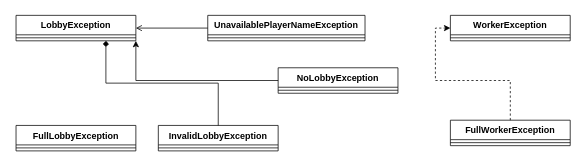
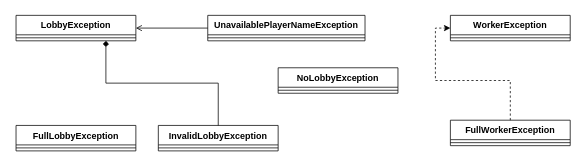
  <mxCell id="0" />
  <mxCell id="1" parent="0" />
  <mxCell id="2" value="LobbyException" style="swimlane;fontStyle=1;align=center;verticalAlign=top;childLayout=stackLayout;horizontal=1;startSize=26;horizontalStack=0;resizeParent=1;resizeParentMax=0;resizeLast=0;collapsible=1;marginBottom=0;html=0;" vertex="1" parent="1"><mxGeometry x="20" y="20" width="160" height="34" as="geometry" /></mxCell>
  <mxCell id="3" value="" style="line;strokeWidth=1;fillColor=none;align=left;verticalAlign=middle;spacingTop=-1;spacingLeft=3;spacingRight=3;rotatable=0;labelPosition=right;points=[];portConstraint=eastwest;" vertex="1" parent="2"><mxGeometry y="26" width="160" height="8" as="geometry" /></mxCell>
  <mxCell id="4" value="UnavailablePlayerNameException" style="swimlane;fontStyle=1;align=center;verticalAlign=top;childLayout=stackLayout;horizontal=1;startSize=26;horizontalStack=0;resizeParent=1;resizeParentMax=0;resizeLast=0;collapsible=1;marginBottom=0;html=0;" vertex="1" parent="1"><mxGeometry x="276" y="20" width="210" height="34" as="geometry" /></mxCell>
  <mxCell id="5" value="" style="line;strokeWidth=1;fillColor=none;align=left;verticalAlign=middle;spacingTop=-1;spacingLeft=3;spacingRight=3;rotatable=0;labelPosition=right;points=[];portConstraint=eastwest;" vertex="1" parent="4"><mxGeometry y="26" width="210" height="8" as="geometry" /></mxCell>
  <mxCell id="6" value="WorkerException" style="swimlane;fontStyle=1;align=center;verticalAlign=top;childLayout=stackLayout;horizontal=1;startSize=26;horizontalStack=0;resizeParent=1;resizeParentMax=0;resizeLast=0;collapsible=1;marginBottom=0;html=0;" vertex="1" parent="1"><mxGeometry x="600" y="20" width="160" height="34" as="geometry" /></mxCell>
  <mxCell id="7" value="" style="line;strokeWidth=1;fillColor=none;align=left;verticalAlign=middle;spacingTop=-1;spacingLeft=3;spacingRight=3;rotatable=0;labelPosition=right;points=[];portConstraint=eastwest;" vertex="1" parent="6"><mxGeometry y="26" width="160" height="8" as="geometry" /></mxCell>
  <mxCell id="8" value="FullLobbyException" style="swimlane;fontStyle=1;align=center;verticalAlign=top;childLayout=stackLayout;horizontal=1;startSize=26;horizontalStack=0;resizeParent=1;resizeParentMax=0;resizeLast=0;collapsible=1;marginBottom=0;html=0;" vertex="1" parent="1"><mxGeometry x="20" y="167" width="160" height="34" as="geometry" /></mxCell>
  <mxCell id="9" value="" style="line;strokeWidth=1;fillColor=none;align=left;verticalAlign=middle;spacingTop=-1;spacingLeft=3;spacingRight=3;rotatable=0;labelPosition=right;points=[];portConstraint=eastwest;" vertex="1" parent="8"><mxGeometry y="26" width="160" height="8" as="geometry" /></mxCell>
  <mxCell id="10" value="InvalidLobbyException" style="swimlane;fontStyle=1;align=center;verticalAlign=top;childLayout=stackLayout;horizontal=1;startSize=26;horizontalStack=0;resizeParent=1;resizeParentMax=0;resizeLast=0;collapsible=1;marginBottom=0;html=0;" vertex="1" parent="1"><mxGeometry x="210" y="167" width="160" height="34" as="geometry" /></mxCell>
  <mxCell id="11" value="" style="line;strokeWidth=1;fillColor=none;align=left;verticalAlign=middle;spacingTop=-1;spacingLeft=3;spacingRight=3;rotatable=0;labelPosition=right;points=[];portConstraint=eastwest;" vertex="1" parent="10"><mxGeometry y="26" width="160" height="8" as="geometry" /></mxCell>
  <mxCell id="12" value="NoLobbyException" style="swimlane;fontStyle=1;align=center;verticalAlign=top;childLayout=stackLayout;horizontal=1;startSize=26;horizontalStack=0;resizeParent=1;resizeParentMax=0;resizeLast=0;collapsible=1;marginBottom=0;html=0;" vertex="1" parent="1"><mxGeometry x="370" y="90" width="160" height="34" as="geometry" /></mxCell>
  <mxCell id="13" value="" style="line;strokeWidth=1;fillColor=none;align=left;verticalAlign=middle;spacingTop=-1;spacingLeft=3;spacingRight=3;rotatable=0;labelPosition=right;points=[];portConstraint=eastwest;" vertex="1" parent="12"><mxGeometry y="26" width="160" height="8" as="geometry" /></mxCell>
  <mxCell id="14" value="FullWorkerException" style="swimlane;fontStyle=1;align=center;verticalAlign=top;childLayout=stackLayout;horizontal=1;startSize=26;horizontalStack=0;resizeParent=1;resizeParentMax=0;resizeLast=0;collapsible=1;marginBottom=0;html=0;" vertex="1" parent="1"><mxGeometry x="600" y="160" width="160" height="34" as="geometry" /></mxCell>
  <mxCell id="15" value="" style="line;strokeWidth=1;fillColor=none;align=left;verticalAlign=middle;spacingTop=-1;spacingLeft=3;spacingRight=3;rotatable=0;labelPosition=right;points=[];portConstraint=eastwest;" vertex="1" parent="14"><mxGeometry y="26" width="160" height="8" as="geometry" /></mxCell>
  <mxCell id="16" style="edgeStyle=orthogonalEdgeStyle;rounded=0;orthogonalLoop=1;jettySize=auto;html=1;exitX=0.5;exitY=0;exitDx=0;exitDy=0;entryX=0.75;entryY=1;entryDx=0;entryDy=0;endArrow=diamond;" edge="1" parent="1" source="10" target="2"><mxGeometry relative="1" as="geometry" /></mxCell>
- <mxCell id="17" style="edgeStyle=orthogonalEdgeStyle;rounded=0;orthogonalLoop=1;jettySize=auto;html=1;exitX=0;exitY=0.5;exitDx=0;exitDy=0;entryX=1;entryY=1;entryDx=0;entryDy=0;" edge="1" parent="1" source="12" target="2"><mxGeometry relative="1" as="geometry" /></mxCell>
  <mxCell id="18" style="edgeStyle=orthogonalEdgeStyle;rounded=0;orthogonalLoop=1;jettySize=auto;html=1;exitX=0;exitY=0.5;exitDx=0;exitDy=0;entryX=1;entryY=0.5;entryDx=0;entryDy=0;endArrow=open;" edge="1" parent="1" source="4" target="2"><mxGeometry relative="1" as="geometry" /></mxCell>
  <mxCell id="19" style="edgeStyle=orthogonalEdgeStyle;rounded=0;orthogonalLoop=1;jettySize=auto;html=1;exitX=0.5;exitY=0;exitDx=0;exitDy=0;entryX=0;entryY=0.5;entryDx=0;entryDy=0;dashed=1;" edge="1" parent="1" source="14" target="6"><mxGeometry relative="1" as="geometry" /></mxCell>
